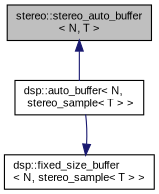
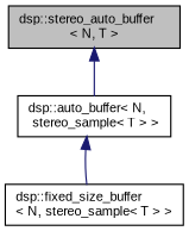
  digraph {
    fontname="Liberation Sans"
    node [color=black fillcolor=white fontname="Liberation Sans" fontsize=10 shape=record style=filled]
    edge [color=midnightblue dir=back fontname="Liberation Sans" fontsize=10 labelfontname=Helvetica labelfontsize=10 style=solid]
-   n1 [fillcolor=grey75 fontcolor=black height=0.2 label="stereo::stereo_auto_buffer\l\< N, T \>" width=0.4]
+   n1 [fillcolor=grey75 fontcolor=black height=0.2 label="dsp::stereo_auto_buffer\l\< N, T \>" width=0.4]
    n2 [height=0.2 label="dsp::auto_buffer\< N,\l stereo_sample\< T \> \>" width=0.4]
    n3 [height=0.2 label="dsp::fixed_size_buffer\l\< N, stereo_sample\< T \> \>" width=0.4]
    n1 -> n2
-   n3 -> n2
+   n2 -> n3
  }
